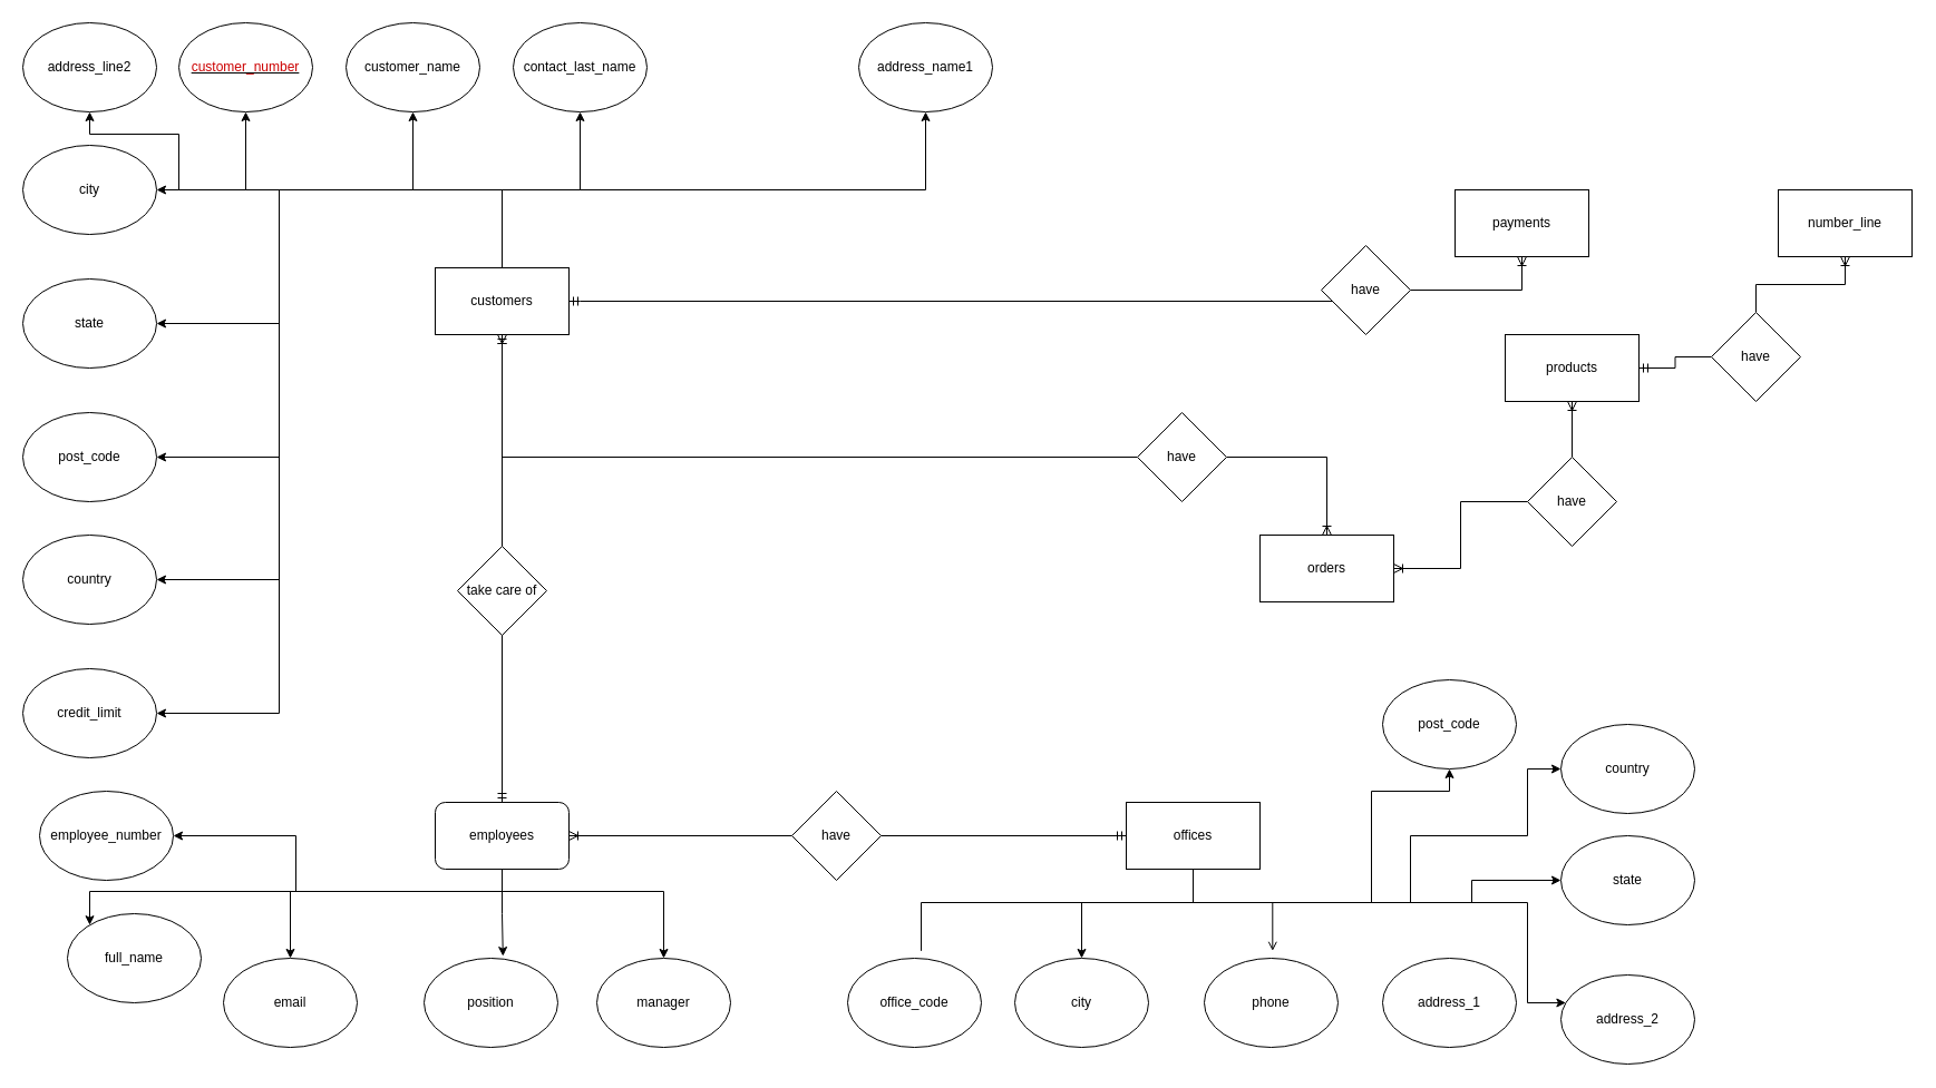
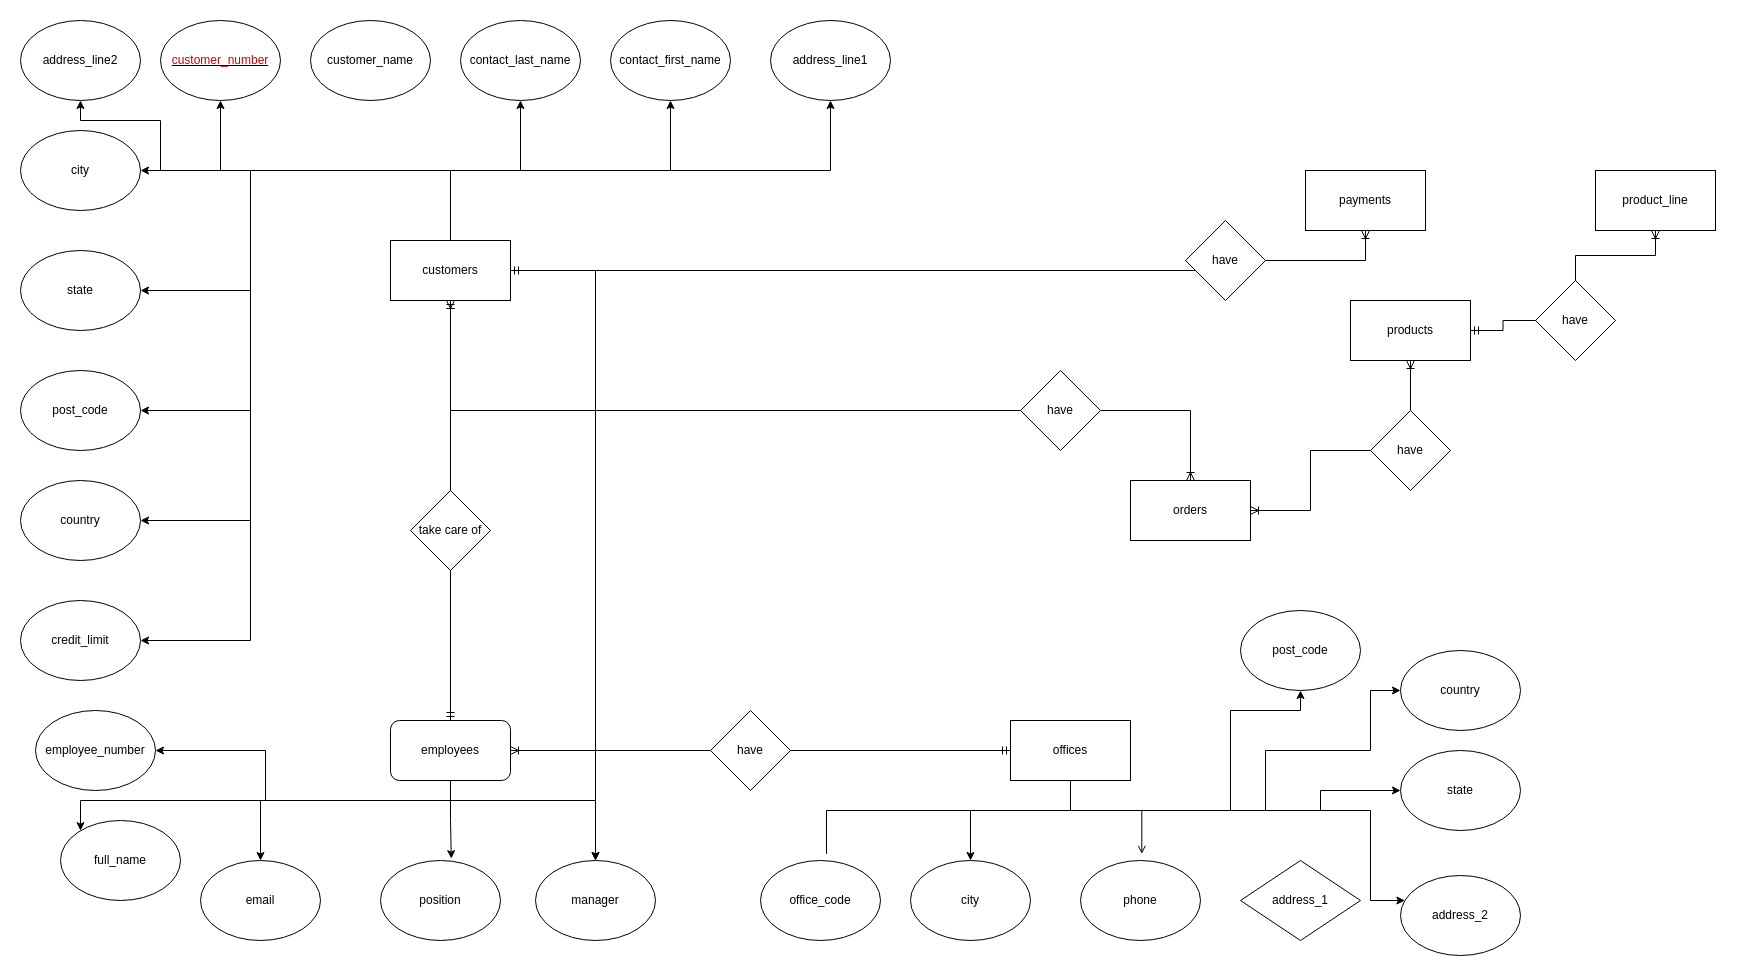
  <mxCell id="0" />
  <mxCell id="1" parent="0" />
  <mxCell id="2" style="edgeStyle=orthogonalEdgeStyle;rounded=0;orthogonalLoop=1;jettySize=auto;html=1;endArrow=classic;endFill=1;" edge="1" parent="1" source="13" target="54"><mxGeometry relative="1" as="geometry"><Array as="points"><mxPoint x="450" y="170" /><mxPoint x="830" y="170" /></Array></mxGeometry></mxCell>
+ <mxCell id="3" style="edgeStyle=orthogonalEdgeStyle;rounded=0;orthogonalLoop=1;jettySize=auto;html=1;endArrow=classic;endFill=1;" edge="1" parent="1" source="13" target="53"><mxGeometry relative="1" as="geometry"><Array as="points"><mxPoint x="450" y="170" /><mxPoint x="670" y="170" /></Array></mxGeometry></mxCell>
  <mxCell id="4" style="edgeStyle=orthogonalEdgeStyle;rounded=0;orthogonalLoop=1;jettySize=auto;html=1;entryX=0.5;entryY=1;entryDx=0;entryDy=0;endArrow=classic;endFill=1;" edge="1" parent="1" source="13" target="52"><mxGeometry relative="1" as="geometry" /></mxCell>
- <mxCell id="5" style="edgeStyle=orthogonalEdgeStyle;rounded=0;orthogonalLoop=1;jettySize=auto;html=1;entryX=0.5;entryY=1;entryDx=0;entryDy=0;endArrow=classic;endFill=1;" edge="1" parent="1" source="13" target="51"><mxGeometry relative="1" as="geometry" /></mxCell>
+ <mxCell id="5" style="edgeStyle=orthogonalEdgeStyle;rounded=0;orthogonalLoop=1;jettySize=auto;html=1;endArrow=classic;endFill=1;" edge="1" parent="1" source="13" target="65"><mxGeometry relative="1" as="geometry" /></mxCell>
  <mxCell id="6" style="edgeStyle=orthogonalEdgeStyle;rounded=0;orthogonalLoop=1;jettySize=auto;html=1;entryX=0.5;entryY=1;entryDx=0;entryDy=0;endArrow=classic;endFill=1;" edge="1" parent="1" source="13" target="47"><mxGeometry relative="1" as="geometry"><Array as="points"><mxPoint x="450" y="170" /><mxPoint x="220" y="170" /></Array></mxGeometry></mxCell>
  <mxCell id="7" style="edgeStyle=orthogonalEdgeStyle;rounded=0;orthogonalLoop=1;jettySize=auto;html=1;entryX=0.5;entryY=1;entryDx=0;entryDy=0;endArrow=classic;endFill=1;" edge="1" parent="1" source="13" target="55"><mxGeometry relative="1" as="geometry"><Array as="points"><mxPoint x="450" y="170" /><mxPoint x="160" y="170" /><mxPoint x="160" y="120" /><mxPoint x="80" y="120" /></Array></mxGeometry></mxCell>
  <mxCell id="8" style="edgeStyle=orthogonalEdgeStyle;rounded=0;orthogonalLoop=1;jettySize=auto;html=1;endArrow=classic;endFill=1;" edge="1" parent="1" source="13" target="56"><mxGeometry relative="1" as="geometry"><Array as="points"><mxPoint x="450" y="170" /></Array></mxGeometry></mxCell>
  <mxCell id="9" style="edgeStyle=orthogonalEdgeStyle;rounded=0;orthogonalLoop=1;jettySize=auto;html=1;entryX=1;entryY=0.5;entryDx=0;entryDy=0;endArrow=classic;endFill=1;" edge="1" parent="1" source="13" target="57"><mxGeometry relative="1" as="geometry"><Array as="points"><mxPoint x="450" y="170" /><mxPoint x="250" y="170" /><mxPoint x="250" y="290" /></Array></mxGeometry></mxCell>
  <mxCell id="10" style="edgeStyle=orthogonalEdgeStyle;rounded=0;orthogonalLoop=1;jettySize=auto;html=1;endArrow=classic;endFill=1;" edge="1" parent="1" source="13" target="58"><mxGeometry relative="1" as="geometry"><Array as="points"><mxPoint x="450" y="170" /><mxPoint x="250" y="170" /><mxPoint x="250" y="410" /></Array></mxGeometry></mxCell>
  <mxCell id="11" style="edgeStyle=orthogonalEdgeStyle;rounded=0;orthogonalLoop=1;jettySize=auto;html=1;endArrow=classic;endFill=1;" edge="1" parent="1" source="13" target="59"><mxGeometry relative="1" as="geometry"><Array as="points"><mxPoint x="450" y="170" /><mxPoint x="250" y="170" /><mxPoint x="250" y="520" /></Array></mxGeometry></mxCell>
  <mxCell id="12" style="edgeStyle=orthogonalEdgeStyle;rounded=0;orthogonalLoop=1;jettySize=auto;html=1;endArrow=classic;endFill=1;" edge="1" parent="1" source="13" target="60"><mxGeometry relative="1" as="geometry"><Array as="points"><mxPoint x="450" y="170" /><mxPoint x="250" y="170" /><mxPoint x="250" y="640" /></Array></mxGeometry></mxCell>
  <mxCell id="13" value="customers" style="rounded=0;whiteSpace=wrap;html=1;" vertex="1" parent="1"><mxGeometry x="390" y="240" width="120" height="60" as="geometry" /></mxCell>
  <mxCell id="14" value="orders" style="rounded=0;whiteSpace=wrap;html=1;" vertex="1" parent="1"><mxGeometry x="1130" y="480" width="120" height="60" as="geometry" /></mxCell>
- <mxCell id="15" value="number_line" style="rounded=0;whiteSpace=wrap;html=1;" vertex="1" parent="1"><mxGeometry x="1595" y="170" width="120" height="60" as="geometry" /></mxCell>
+ <mxCell id="15" value="product_line" style="rounded=0;whiteSpace=wrap;html=1;" vertex="1" parent="1"><mxGeometry x="1595" y="170" width="120" height="60" as="geometry" /></mxCell>
  <mxCell id="16" style="edgeStyle=orthogonalEdgeStyle;rounded=0;orthogonalLoop=1;jettySize=auto;html=1;entryX=0.5;entryY=0;entryDx=0;entryDy=0;endArrow=classic;endFill=1;" edge="1" parent="1" source="21" target="65"><mxGeometry relative="1" as="geometry"><Array as="points"><mxPoint x="450" y="800" /><mxPoint x="595" y="800" /></Array></mxGeometry></mxCell>
  <mxCell id="17" style="edgeStyle=orthogonalEdgeStyle;rounded=0;orthogonalLoop=1;jettySize=auto;html=1;entryX=0.59;entryY=-0.024;entryDx=0;entryDy=0;entryPerimeter=0;endArrow=classic;endFill=1;" edge="1" parent="1" source="21" target="64"><mxGeometry relative="1" as="geometry" /></mxCell>
  <mxCell id="18" style="edgeStyle=orthogonalEdgeStyle;rounded=0;orthogonalLoop=1;jettySize=auto;html=1;entryX=0.5;entryY=0;entryDx=0;entryDy=0;endArrow=classic;endFill=1;" edge="1" parent="1" source="21" target="63"><mxGeometry relative="1" as="geometry"><Array as="points"><mxPoint x="450" y="800" /><mxPoint x="260" y="800" /></Array></mxGeometry></mxCell>
  <mxCell id="19" style="edgeStyle=orthogonalEdgeStyle;rounded=0;orthogonalLoop=1;jettySize=auto;html=1;endArrow=classic;endFill=1;" edge="1" parent="1" source="21" target="62"><mxGeometry relative="1" as="geometry"><Array as="points"><mxPoint x="450" y="800" /><mxPoint x="80" y="800" /></Array></mxGeometry></mxCell>
  <mxCell id="20" style="edgeStyle=orthogonalEdgeStyle;rounded=0;orthogonalLoop=1;jettySize=auto;html=1;entryX=1;entryY=0.5;entryDx=0;entryDy=0;endArrow=classic;endFill=1;" edge="1" parent="1" source="21" target="61"><mxGeometry relative="1" as="geometry"><Array as="points"><mxPoint x="450" y="800" /><mxPoint x="265" y="800" /><mxPoint x="265" y="750" /></Array></mxGeometry></mxCell>
  <mxCell id="21" value="employees" style="whiteSpace=wrap;html=1;rounded=1;" vertex="1" parent="1"><mxGeometry x="390" y="720" width="120" height="60" as="geometry" /></mxCell>
  <mxCell id="22" value="products" style="rounded=0;whiteSpace=wrap;html=1;" vertex="1" parent="1"><mxGeometry x="1350" y="300" width="120" height="60" as="geometry" /></mxCell>
  <mxCell id="23" value="payments" style="rounded=0;whiteSpace=wrap;html=1;" vertex="1" parent="1"><mxGeometry x="1305" y="170" width="120" height="60" as="geometry" /></mxCell>
  <mxCell id="24" style="edgeStyle=orthogonalEdgeStyle;rounded=0;orthogonalLoop=1;jettySize=auto;html=1;entryX=0.55;entryY=-0.083;entryDx=0;entryDy=0;entryPerimeter=0;endArrow=none;endFill=1;" edge="1" parent="1" source="31" target="66"><mxGeometry relative="1" as="geometry"><Array as="points"><mxPoint x="1070" y="810" /><mxPoint x="826" y="810" /></Array></mxGeometry></mxCell>
  <mxCell id="25" style="edgeStyle=orthogonalEdgeStyle;rounded=0;orthogonalLoop=1;jettySize=auto;html=1;entryX=0.5;entryY=0;entryDx=0;entryDy=0;endArrow=classic;endFill=1;" edge="1" parent="1" source="31" target="67"><mxGeometry relative="1" as="geometry"><Array as="points"><mxPoint x="1070" y="810" /><mxPoint x="970" y="810" /></Array></mxGeometry></mxCell>
  <mxCell id="26" style="edgeStyle=orthogonalEdgeStyle;rounded=0;orthogonalLoop=1;jettySize=auto;html=1;entryX=0.511;entryY=-0.083;entryDx=0;entryDy=0;entryPerimeter=0;endArrow=open;endFill=1;" edge="1" parent="1" source="31" target="68"><mxGeometry relative="1" as="geometry"><Array as="points"><mxPoint x="1070" y="810" /><mxPoint x="1141" y="810" /></Array></mxGeometry></mxCell>
  <mxCell id="27" style="edgeStyle=orthogonalEdgeStyle;rounded=0;orthogonalLoop=1;jettySize=auto;html=1;endArrow=classic;endFill=1;" edge="1" parent="1" source="31" target="70"><mxGeometry relative="1" as="geometry"><Array as="points"><mxPoint x="1070" y="810" /><mxPoint x="1370" y="810" /><mxPoint x="1370" y="900" /></Array></mxGeometry></mxCell>
  <mxCell id="28" style="edgeStyle=orthogonalEdgeStyle;rounded=0;orthogonalLoop=1;jettySize=auto;html=1;entryX=0;entryY=0.5;entryDx=0;entryDy=0;endArrow=classic;endFill=1;" edge="1" parent="1" source="31" target="71"><mxGeometry relative="1" as="geometry"><Array as="points"><mxPoint x="1070" y="810" /><mxPoint x="1320" y="810" /><mxPoint x="1320" y="790" /></Array></mxGeometry></mxCell>
  <mxCell id="29" style="edgeStyle=orthogonalEdgeStyle;rounded=0;orthogonalLoop=1;jettySize=auto;html=1;entryX=0;entryY=0.5;entryDx=0;entryDy=0;endArrow=classic;endFill=1;" edge="1" parent="1" source="31" target="72"><mxGeometry relative="1" as="geometry"><Array as="points"><mxPoint x="1070" y="810" /><mxPoint x="1265" y="810" /><mxPoint x="1265" y="750" /><mxPoint x="1370" y="750" /><mxPoint x="1370" y="690" /></Array></mxGeometry></mxCell>
  <mxCell id="30" style="edgeStyle=orthogonalEdgeStyle;rounded=0;orthogonalLoop=1;jettySize=auto;html=1;endArrow=classic;endFill=1;entryX=0.5;entryY=1;entryDx=0;entryDy=0;" edge="1" parent="1" source="31" target="73"><mxGeometry relative="1" as="geometry"><Array as="points"><mxPoint x="1070" y="810" /><mxPoint x="1230" y="810" /><mxPoint x="1230" y="710" /><mxPoint x="1300" y="710" /></Array></mxGeometry></mxCell>
  <mxCell id="31" value="offices" style="rounded=0;whiteSpace=wrap;html=1;" vertex="1" parent="1"><mxGeometry x="1010" y="720" width="120" height="60" as="geometry" /></mxCell>
  <mxCell id="32" style="edgeStyle=orthogonalEdgeStyle;rounded=0;orthogonalLoop=1;jettySize=auto;html=1;endArrow=ERmandOne;endFill=0;" edge="1" parent="1" source="34" target="13"><mxGeometry relative="1" as="geometry" /></mxCell>
  <mxCell id="33" style="edgeStyle=orthogonalEdgeStyle;rounded=0;orthogonalLoop=1;jettySize=auto;html=1;endArrow=ERoneToMany;endFill=0;" edge="1" parent="1" source="34" target="14"><mxGeometry relative="1" as="geometry" /></mxCell>
  <mxCell id="34" value="have" style="rhombus;whiteSpace=wrap;html=1;" vertex="1" parent="1"><mxGeometry x="1020" y="370" width="80" height="80" as="geometry" /></mxCell>
  <mxCell id="35" style="edgeStyle=orthogonalEdgeStyle;rounded=0;orthogonalLoop=1;jettySize=auto;html=1;entryX=0.5;entryY=1;entryDx=0;entryDy=0;endArrow=ERoneToMany;endFill=0;" edge="1" parent="1" source="37" target="23"><mxGeometry relative="1" as="geometry" /></mxCell>
  <mxCell id="36" style="edgeStyle=orthogonalEdgeStyle;rounded=0;orthogonalLoop=1;jettySize=auto;html=1;endArrow=ERmandOne;endFill=0;" edge="1" parent="1" source="37"><mxGeometry relative="1" as="geometry"><mxPoint x="510" y="270" as="targetPoint" /><Array as="points"><mxPoint x="520" y="270" /></Array></mxGeometry></mxCell>
  <mxCell id="37" value="have" style="rhombus;whiteSpace=wrap;html=1;" vertex="1" parent="1"><mxGeometry x="1185" y="220" width="80" height="80" as="geometry" /></mxCell>
  <mxCell id="38" style="edgeStyle=orthogonalEdgeStyle;rounded=0;orthogonalLoop=1;jettySize=auto;html=1;entryX=0.5;entryY=1;entryDx=0;entryDy=0;endArrow=ERoneToMany;endFill=0;" edge="1" parent="1" source="40" target="22"><mxGeometry relative="1" as="geometry" /></mxCell>
  <mxCell id="39" style="edgeStyle=orthogonalEdgeStyle;rounded=0;orthogonalLoop=1;jettySize=auto;html=1;entryX=1;entryY=0.5;entryDx=0;entryDy=0;endArrow=ERoneToMany;endFill=0;" edge="1" parent="1" source="40" target="14"><mxGeometry relative="1" as="geometry" /></mxCell>
  <mxCell id="40" value="have" style="rhombus;whiteSpace=wrap;html=1;" vertex="1" parent="1"><mxGeometry x="1370" y="410" width="80" height="80" as="geometry" /></mxCell>
  <mxCell id="41" style="edgeStyle=orthogonalEdgeStyle;rounded=0;orthogonalLoop=1;jettySize=auto;html=1;endArrow=ERoneToMany;endFill=0;entryX=0.5;entryY=1;entryDx=0;entryDy=0;" edge="1" parent="1" source="43" target="13"><mxGeometry relative="1" as="geometry"><mxPoint x="455" y="320" as="targetPoint" /><Array as="points"><mxPoint x="450" y="580" /><mxPoint x="450" y="580" /></Array></mxGeometry></mxCell>
  <mxCell id="42" style="edgeStyle=orthogonalEdgeStyle;rounded=0;orthogonalLoop=1;jettySize=auto;html=1;entryX=0.5;entryY=0;entryDx=0;entryDy=0;endArrow=ERmandOne;endFill=0;" edge="1" parent="1" source="43" target="21"><mxGeometry relative="1" as="geometry" /></mxCell>
  <mxCell id="43" value="take care of" style="rhombus;whiteSpace=wrap;html=1;" vertex="1" parent="1"><mxGeometry x="410" y="490" width="80" height="80" as="geometry" /></mxCell>
  <mxCell id="44" style="edgeStyle=orthogonalEdgeStyle;rounded=0;orthogonalLoop=1;jettySize=auto;html=1;endArrow=ERmandOne;endFill=0;" edge="1" parent="1" source="46" target="31"><mxGeometry relative="1" as="geometry" /></mxCell>
  <mxCell id="45" style="edgeStyle=orthogonalEdgeStyle;rounded=0;orthogonalLoop=1;jettySize=auto;html=1;entryX=1;entryY=0.5;entryDx=0;entryDy=0;endArrow=ERoneToMany;endFill=0;" edge="1" parent="1" source="46" target="21"><mxGeometry relative="1" as="geometry" /></mxCell>
  <mxCell id="46" value="have" style="rhombus;whiteSpace=wrap;html=1;" vertex="1" parent="1"><mxGeometry x="710" y="710" width="80" height="80" as="geometry" /></mxCell>
  <mxCell id="47" value="&lt;u&gt;&lt;font color=&quot;#cc0000&quot;&gt;customer_number&lt;/font&gt;&lt;/u&gt;" style="ellipse;whiteSpace=wrap;html=1;" vertex="1" parent="1"><mxGeometry x="160" y="20" width="120" height="80" as="geometry" /></mxCell>
  <mxCell id="48" style="edgeStyle=orthogonalEdgeStyle;rounded=0;orthogonalLoop=1;jettySize=auto;html=1;entryX=0.5;entryY=1;entryDx=0;entryDy=0;endArrow=ERoneToMany;endFill=0;" edge="1" parent="1" source="50" target="15"><mxGeometry relative="1" as="geometry" /></mxCell>
  <mxCell id="49" style="edgeStyle=orthogonalEdgeStyle;rounded=0;orthogonalLoop=1;jettySize=auto;html=1;entryX=1;entryY=0.5;entryDx=0;entryDy=0;endArrow=ERmandOne;endFill=0;" edge="1" parent="1" source="50" target="22"><mxGeometry relative="1" as="geometry" /></mxCell>
  <mxCell id="50" value="have" style="rhombus;whiteSpace=wrap;html=1;" vertex="1" parent="1"><mxGeometry x="1535" y="280" width="80" height="80" as="geometry" /></mxCell>
  <mxCell id="51" value="customer_name" style="ellipse;whiteSpace=wrap;html=1;" vertex="1" parent="1"><mxGeometry x="310" y="20" width="120" height="80" as="geometry" /></mxCell>
  <mxCell id="52" value="contact_last_name" style="ellipse;whiteSpace=wrap;html=1;" vertex="1" parent="1"><mxGeometry x="460" y="20" width="120" height="80" as="geometry" /></mxCell>
- <mxCell id="54" value="address_name1" style="ellipse;whiteSpace=wrap;html=1;" vertex="1" parent="1"><mxGeometry x="770" y="20" width="120" height="80" as="geometry" /></mxCell>
+ <mxCell id="53" value="contact_first_name" style="ellipse;whiteSpace=wrap;html=1;" vertex="1" parent="1"><mxGeometry x="610" y="20" width="120" height="80" as="geometry" /></mxCell>
+ <mxCell id="54" value="address_line1" style="ellipse;whiteSpace=wrap;html=1;" vertex="1" parent="1"><mxGeometry x="770" y="20" width="120" height="80" as="geometry" /></mxCell>
  <mxCell id="55" value="address_line2" style="ellipse;whiteSpace=wrap;html=1;" vertex="1" parent="1"><mxGeometry x="20" y="20" width="120" height="80" as="geometry" /></mxCell>
  <mxCell id="56" value="city" style="ellipse;whiteSpace=wrap;html=1;" vertex="1" parent="1"><mxGeometry x="20" y="130" width="120" height="80" as="geometry" /></mxCell>
  <mxCell id="57" value="state" style="ellipse;whiteSpace=wrap;html=1;" vertex="1" parent="1"><mxGeometry x="20" y="250" width="120" height="80" as="geometry" /></mxCell>
  <mxCell id="58" value="post_code" style="ellipse;whiteSpace=wrap;html=1;" vertex="1" parent="1"><mxGeometry x="20" y="370" width="120" height="80" as="geometry" /></mxCell>
  <mxCell id="59" value="country" style="ellipse;whiteSpace=wrap;html=1;" vertex="1" parent="1"><mxGeometry x="20" y="480" width="120" height="80" as="geometry" /></mxCell>
  <mxCell id="60" value="credit_limit" style="ellipse;whiteSpace=wrap;html=1;" vertex="1" parent="1"><mxGeometry x="20" y="600" width="120" height="80" as="geometry" /></mxCell>
  <mxCell id="61" value="employee_number" style="ellipse;whiteSpace=wrap;html=1;" vertex="1" parent="1"><mxGeometry x="35" y="710" width="120" height="80" as="geometry" /></mxCell>
  <mxCell id="62" value="full_name" style="ellipse;whiteSpace=wrap;html=1;" vertex="1" parent="1"><mxGeometry x="60" y="820" width="120" height="80" as="geometry" /></mxCell>
  <mxCell id="63" value="email" style="ellipse;whiteSpace=wrap;html=1;" vertex="1" parent="1"><mxGeometry x="200" y="860" width="120" height="80" as="geometry" /></mxCell>
  <mxCell id="64" value="position" style="ellipse;whiteSpace=wrap;html=1;" vertex="1" parent="1"><mxGeometry x="380" y="860" width="120" height="80" as="geometry" /></mxCell>
  <mxCell id="65" value="manager" style="ellipse;whiteSpace=wrap;html=1;" vertex="1" parent="1"><mxGeometry x="535" y="860" width="120" height="80" as="geometry" /></mxCell>
  <mxCell id="66" value="office_code" style="ellipse;whiteSpace=wrap;html=1;" vertex="1" parent="1"><mxGeometry x="760" y="860" width="120" height="80" as="geometry" /></mxCell>
  <mxCell id="67" value="city" style="ellipse;whiteSpace=wrap;html=1;" vertex="1" parent="1"><mxGeometry x="910" y="860" width="120" height="80" as="geometry" /></mxCell>
  <mxCell id="68" value="phone" style="ellipse;whiteSpace=wrap;html=1;" vertex="1" parent="1"><mxGeometry x="1080" y="860" width="120" height="80" as="geometry" /></mxCell>
- <mxCell id="69" value="address_1" style="ellipse;whiteSpace=wrap;html=1;" vertex="1" parent="1"><mxGeometry x="1240" y="860" width="120" height="80" as="geometry" /></mxCell>
+ <mxCell id="69" value="address_1" style="rhombus;whiteSpace=wrap;html=1;" vertex="1" parent="1"><mxGeometry x="1240" y="860" width="120" height="80" as="geometry" /></mxCell>
  <mxCell id="70" value="address_2" style="ellipse;whiteSpace=wrap;html=1;" vertex="1" parent="1"><mxGeometry x="1400" y="875" width="120" height="80" as="geometry" /></mxCell>
  <mxCell id="71" value="state" style="ellipse;whiteSpace=wrap;html=1;" vertex="1" parent="1"><mxGeometry x="1400" y="750" width="120" height="80" as="geometry" /></mxCell>
  <mxCell id="72" value="country" style="ellipse;whiteSpace=wrap;html=1;" vertex="1" parent="1"><mxGeometry x="1400" y="650" width="120" height="80" as="geometry" /></mxCell>
  <mxCell id="73" value="post_code" style="ellipse;whiteSpace=wrap;html=1;" vertex="1" parent="1"><mxGeometry x="1240" y="610" width="120" height="80" as="geometry" /></mxCell>
